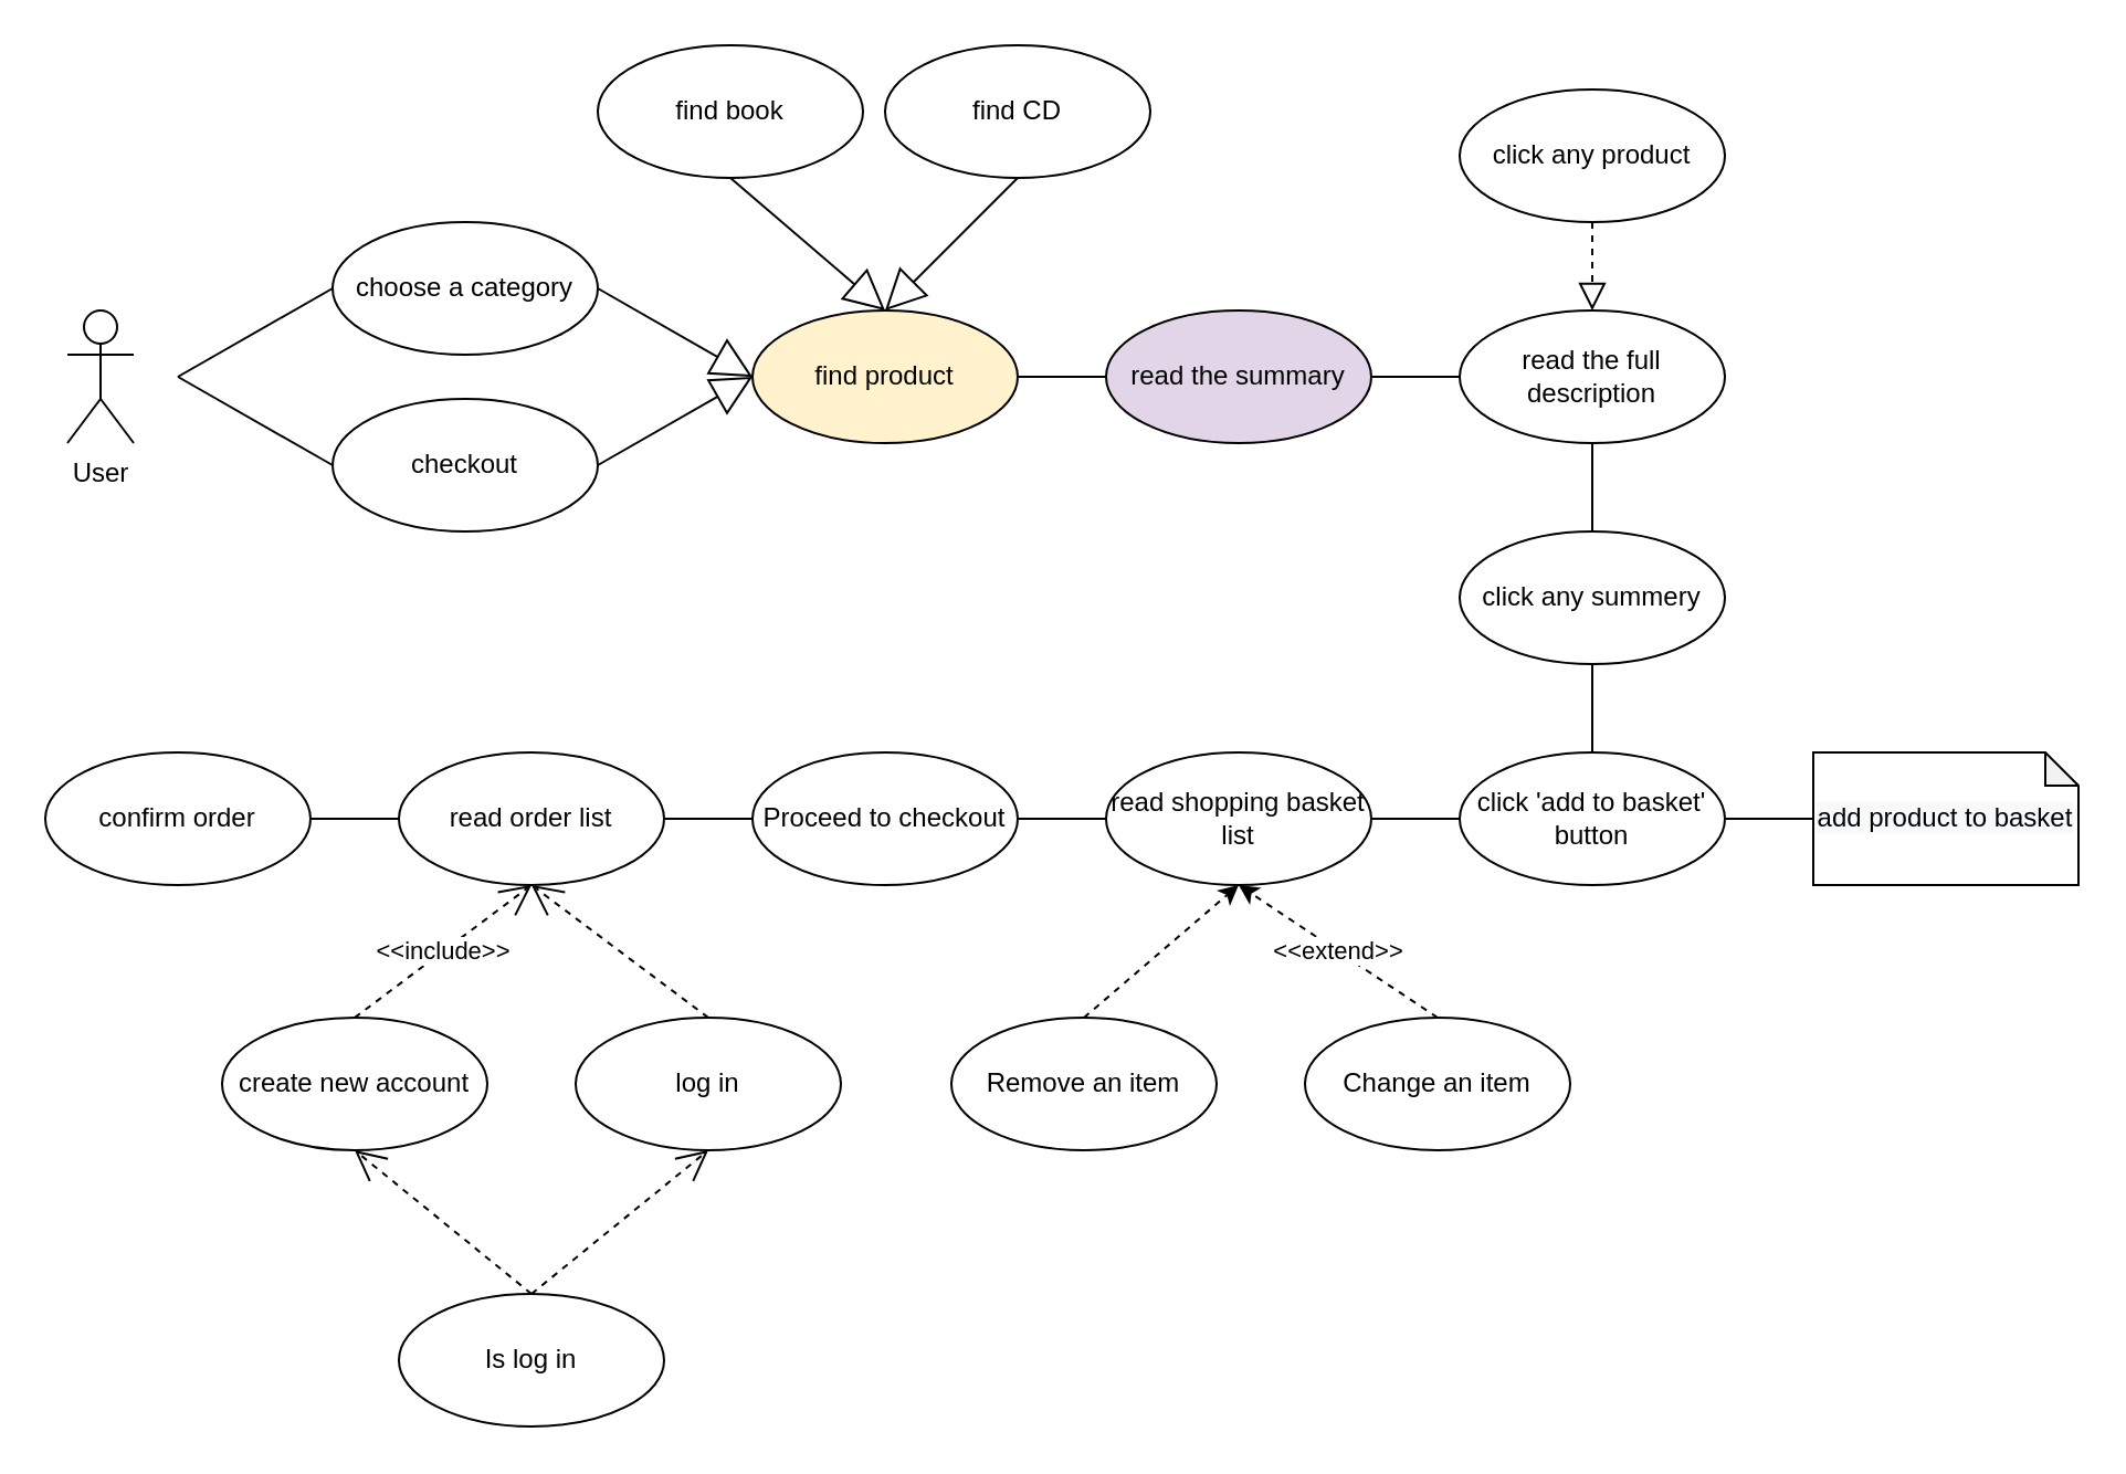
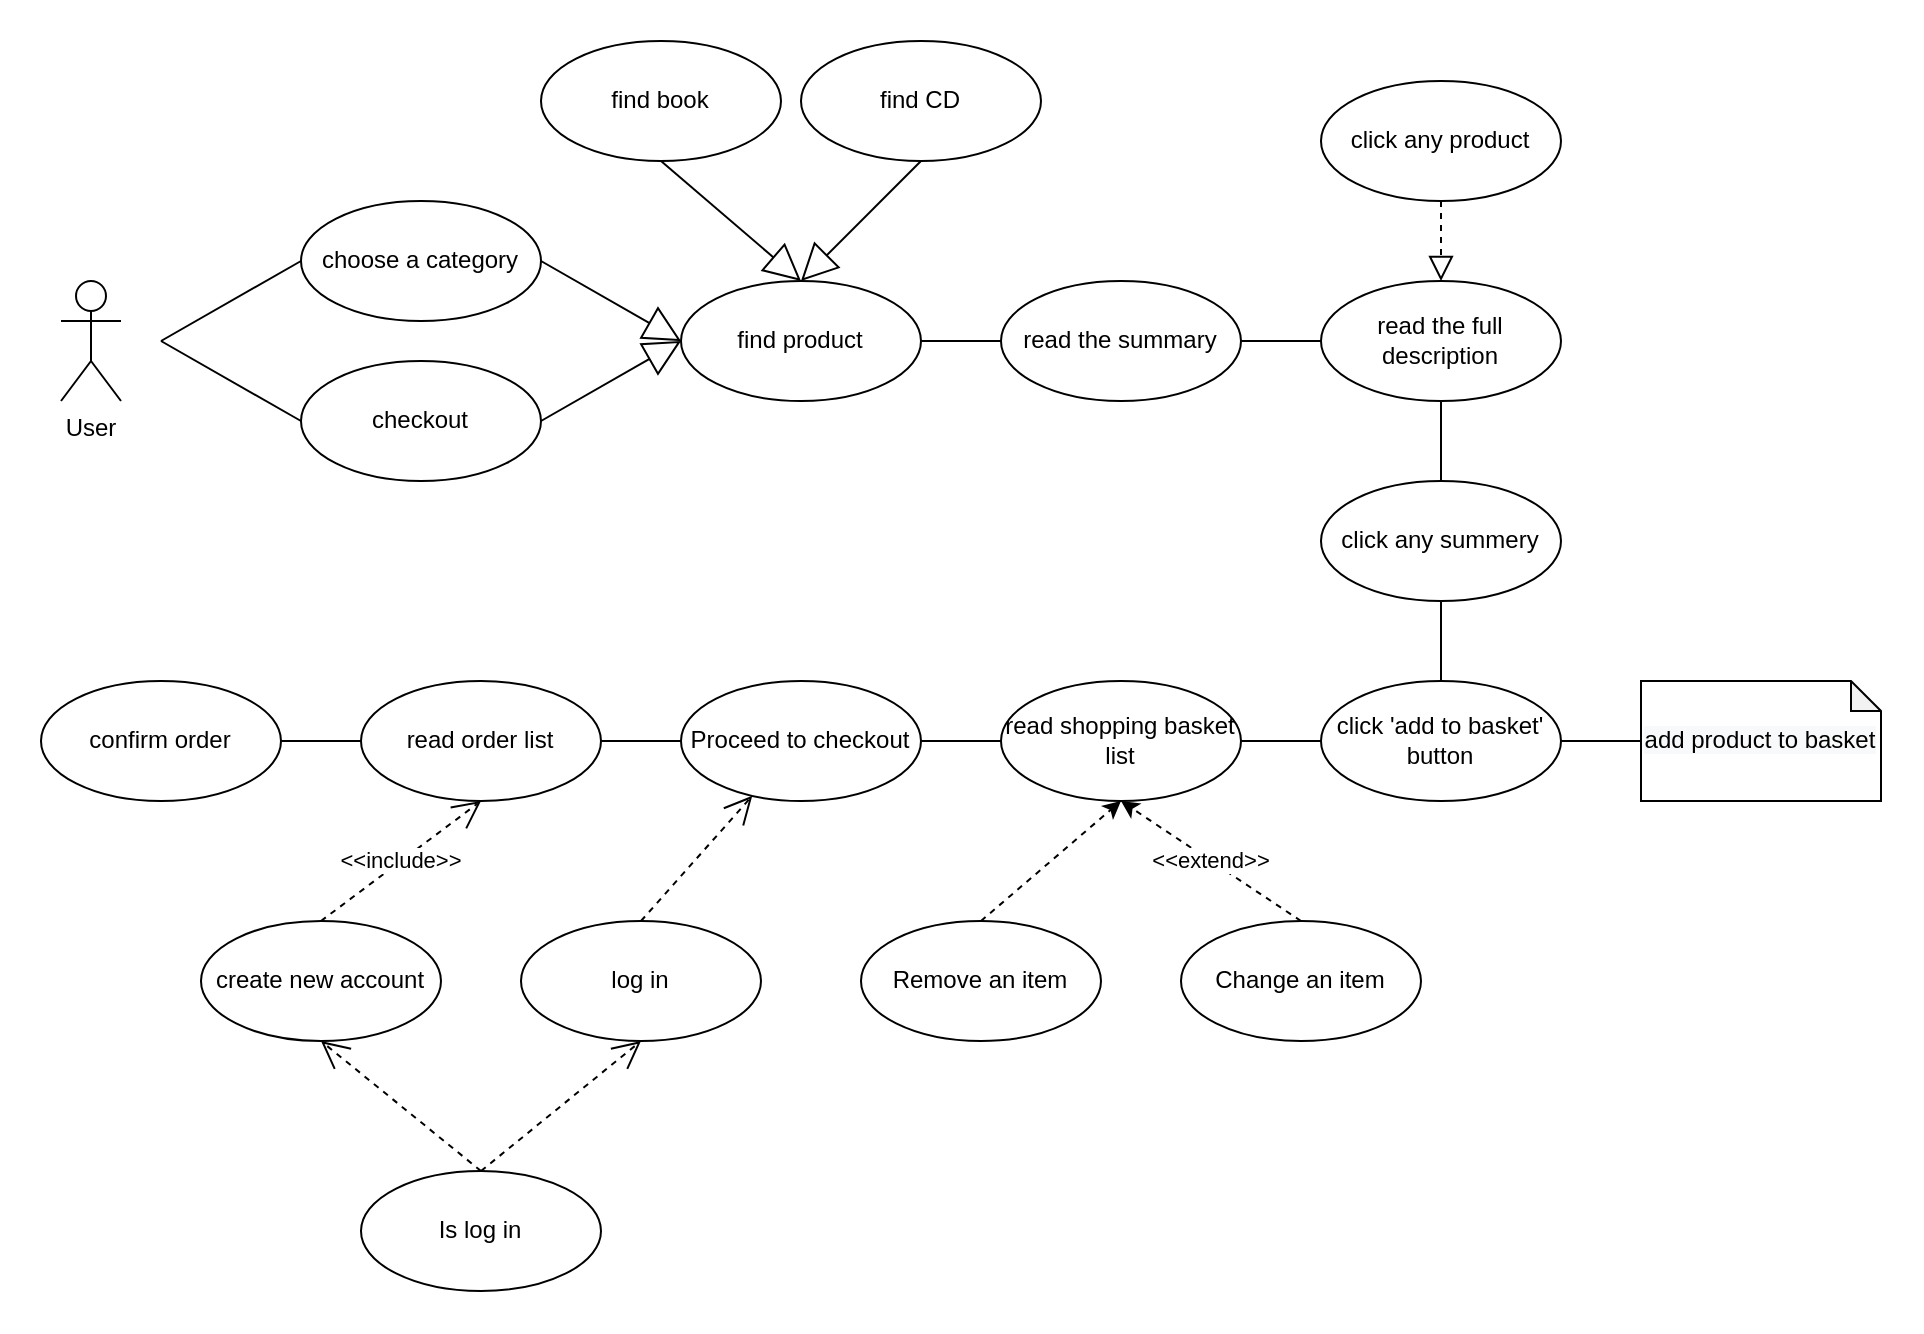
  <mxCell id="0" />
  <mxCell id="1" parent="0" />
  <mxCell id="2" value="User" style="shape=umlActor;verticalLabelPosition=bottom;verticalAlign=top;html=1;outlineConnect=0;" vertex="1" parent="1"><mxGeometry x="30" y="140" width="30" height="60" as="geometry" /></mxCell>
  <mxCell id="3" value="find book" style="ellipse;whiteSpace=wrap;html=1;" vertex="1" parent="1"><mxGeometry x="270" y="20" width="120" height="60" as="geometry" /></mxCell>
  <mxCell id="4" value="find CD" style="ellipse;whiteSpace=wrap;html=1;" vertex="1" parent="1"><mxGeometry x="400" y="20" width="120" height="60" as="geometry" /></mxCell>
  <mxCell id="5" value="" style="endArrow=block;endSize=16;endFill=0;html=1;rounded=0;exitX=0.5;exitY=1;exitDx=0;exitDy=0;entryX=0.5;entryY=0;entryDx=0;entryDy=0;" edge="1" parent="1" source="3" target="7"><mxGeometry width="160" relative="1" as="geometry"><mxPoint x="120" y="320" as="sourcePoint" /><mxPoint x="230" y="160" as="targetPoint" /></mxGeometry></mxCell>
  <mxCell id="6" value="" style="endArrow=block;endSize=16;endFill=0;html=1;rounded=0;exitX=0.5;exitY=1;exitDx=0;exitDy=0;entryX=0.5;entryY=0;entryDx=0;entryDy=0;" edge="1" parent="1" source="4" target="7"><mxGeometry width="160" relative="1" as="geometry"><mxPoint x="410" y="340" as="sourcePoint" /><mxPoint x="230" y="160" as="targetPoint" /></mxGeometry></mxCell>
- <mxCell id="7" value="find product" style="ellipse;whiteSpace=wrap;html=1;fillColor=#fff2cc;" vertex="1" parent="1"><mxGeometry x="340" y="140" width="120" height="60" as="geometry" /></mxCell>
+ <mxCell id="7" value="find product" style="ellipse;whiteSpace=wrap;html=1;" vertex="1" parent="1"><mxGeometry x="340" y="140" width="120" height="60" as="geometry" /></mxCell>
  <mxCell id="8" value="choose a category" style="ellipse;whiteSpace=wrap;html=1;" vertex="1" parent="1"><mxGeometry x="150" y="100" width="120" height="60" as="geometry" /></mxCell>
  <mxCell id="9" value="checkout" style="ellipse;whiteSpace=wrap;html=1;" vertex="1" parent="1"><mxGeometry x="150" y="180" width="120" height="60" as="geometry" /></mxCell>
  <mxCell id="10" value="" style="endArrow=none;html=1;rounded=0;entryX=0;entryY=0.5;entryDx=0;entryDy=0;" edge="1" parent="1" target="8"><mxGeometry width="50" height="50" relative="1" as="geometry"><mxPoint x="80" y="170" as="sourcePoint" /><mxPoint x="420" y="330" as="targetPoint" /></mxGeometry></mxCell>
  <mxCell id="11" value="" style="endArrow=none;html=1;rounded=0;entryX=0;entryY=0.5;entryDx=0;entryDy=0;" edge="1" parent="1" target="9"><mxGeometry width="50" height="50" relative="1" as="geometry"><mxPoint x="80" y="170" as="sourcePoint" /><mxPoint x="420" y="330" as="targetPoint" /></mxGeometry></mxCell>
  <mxCell id="12" style="edgeStyle=orthogonalEdgeStyle;rounded=0;orthogonalLoop=1;jettySize=auto;html=1;exitX=0.5;exitY=1;exitDx=0;exitDy=0;" edge="1" parent="1" source="9" target="9"><mxGeometry relative="1" as="geometry" /></mxCell>
  <mxCell id="13" value="" style="endArrow=none;html=1;rounded=0;entryX=1;entryY=0.5;entryDx=0;entryDy=0;exitX=0;exitY=0.5;exitDx=0;exitDy=0;" edge="1" parent="1" source="14" target="7"><mxGeometry width="50" height="50" relative="1" as="geometry"><mxPoint x="530" y="170" as="sourcePoint" /><mxPoint x="420" y="330" as="targetPoint" /></mxGeometry></mxCell>
- <mxCell id="14" value="read the summary" style="ellipse;whiteSpace=wrap;html=1;fillColor=#e1d5e7;" vertex="1" parent="1"><mxGeometry x="500" y="140" width="120" height="60" as="geometry" /></mxCell>
+ <mxCell id="14" value="read the summary" style="ellipse;whiteSpace=wrap;html=1;" vertex="1" parent="1"><mxGeometry x="500" y="140" width="120" height="60" as="geometry" /></mxCell>
  <mxCell id="15" value="" style="endArrow=block;endSize=16;endFill=0;html=1;rounded=0;exitX=1;exitY=0.5;exitDx=0;exitDy=0;" edge="1" parent="1" source="9"><mxGeometry width="160" relative="1" as="geometry"><mxPoint x="340" y="90" as="sourcePoint" /><mxPoint x="340" y="170" as="targetPoint" /></mxGeometry></mxCell>
  <mxCell id="16" value="" style="endArrow=block;endSize=16;endFill=0;html=1;rounded=0;exitX=1;exitY=0.5;exitDx=0;exitDy=0;entryX=0;entryY=0.5;entryDx=0;entryDy=0;" edge="1" parent="1" source="8" target="7"><mxGeometry width="160" relative="1" as="geometry"><mxPoint x="350" y="100" as="sourcePoint" /><mxPoint x="420" y="160" as="targetPoint" /></mxGeometry></mxCell>
  <mxCell id="17" value="click any product" style="ellipse;whiteSpace=wrap;html=1;" vertex="1" parent="1"><mxGeometry x="660" y="40" width="120" height="60" as="geometry" /></mxCell>
  <mxCell id="18" style="endArrow=none;html=1;rounded=0;exitX=0.5;exitY=1;exitDx=0;exitDy=0;entryX=0.5;entryY=0;entryDx=0;entryDy=0;" edge="1" parent="1" source="19" target="20"><mxGeometry relative="1" as="geometry" /></mxCell>
  <mxCell id="19" value="read the full description" style="ellipse;whiteSpace=wrap;html=1;" vertex="1" parent="1"><mxGeometry x="660" y="140" width="120" height="60" as="geometry" /></mxCell>
  <mxCell id="20" value="click any summery" style="ellipse;whiteSpace=wrap;html=1;" vertex="1" parent="1"><mxGeometry x="660" y="240" width="120" height="60" as="geometry" /></mxCell>
  <mxCell id="21" value="click 'add to basket' button" style="ellipse;whiteSpace=wrap;html=1;" vertex="1" parent="1"><mxGeometry x="660" y="340" width="120" height="60" as="geometry" /></mxCell>
  <mxCell id="22" value="read shopping basket list" style="ellipse;whiteSpace=wrap;html=1;" vertex="1" parent="1"><mxGeometry x="500" y="340" width="120" height="60" as="geometry" /></mxCell>
  <mxCell id="23" value="Remove an item" style="ellipse;whiteSpace=wrap;html=1;" vertex="1" parent="1"><mxGeometry x="430" y="460" width="120" height="60" as="geometry" /></mxCell>
  <mxCell id="24" value="Change an item" style="ellipse;whiteSpace=wrap;html=1;" vertex="1" parent="1"><mxGeometry x="590" y="460" width="120" height="60" as="geometry" /></mxCell>
  <mxCell id="25" value="Proceed to checkout" style="ellipse;whiteSpace=wrap;html=1;" vertex="1" parent="1"><mxGeometry x="340" y="340" width="120" height="60" as="geometry" /></mxCell>
  <mxCell id="26" style="endArrow=none;html=1;rounded=0;exitX=0;exitY=0.5;exitDx=0;exitDy=0;entryX=1;entryY=0.5;entryDx=0;entryDy=0;" edge="1" parent="1" source="27" target="28"><mxGeometry relative="1" as="geometry" /></mxCell>
  <mxCell id="27" value="read order list" style="ellipse;whiteSpace=wrap;html=1;" vertex="1" parent="1"><mxGeometry x="180" y="340" width="120" height="60" as="geometry" /></mxCell>
  <mxCell id="28" value="confirm order" style="ellipse;whiteSpace=wrap;html=1;" vertex="1" parent="1"><mxGeometry x="20" y="340" width="120" height="60" as="geometry" /></mxCell>
  <mxCell id="29" value="Is log in" style="ellipse;whiteSpace=wrap;html=1;" vertex="1" parent="1"><mxGeometry x="180" y="585" width="120" height="60" as="geometry" /></mxCell>
  <mxCell id="30" value="create new account" style="ellipse;whiteSpace=wrap;html=1;" vertex="1" parent="1"><mxGeometry x="100" y="460" width="120" height="60" as="geometry" /></mxCell>
  <mxCell id="31" value="log in" style="ellipse;whiteSpace=wrap;html=1;" vertex="1" parent="1"><mxGeometry x="260" y="460" width="120" height="60" as="geometry" /></mxCell>
- <mxCell id="32" value="" style="endArrow=open;endSize=12;dashed=1;html=1;rounded=0;exitX=0.5;exitY=0;exitDx=0;exitDy=0;entryX=0.5;entryY=1;entryDx=0;entryDy=0;" edge="1" parent="1" source="31" target="27"><mxGeometry width="160" relative="1" as="geometry"><mxPoint x="910" y="360" as="sourcePoint" /><mxPoint x="1070" y="360" as="targetPoint" /></mxGeometry></mxCell>
+ <mxCell id="32" value="" style="endArrow=open;endSize=12;dashed=1;html=1;rounded=0;exitX=0.5;exitY=0;exitDx=0;exitDy=0;" edge="1" parent="1" source="31" target="25"><mxGeometry width="160" relative="1" as="geometry"><mxPoint x="910" y="360" as="sourcePoint" /><mxPoint x="1070" y="360" as="targetPoint" /></mxGeometry></mxCell>
  <mxCell id="33" value="&amp;lt;&amp;lt;include&amp;gt;&amp;gt;" style="endArrow=open;endSize=12;dashed=1;html=1;rounded=0;exitX=0.5;exitY=0;exitDx=0;exitDy=0;entryX=0.5;entryY=1;entryDx=0;entryDy=0;" edge="1" parent="1" source="30" target="27"><mxGeometry width="160" relative="1" as="geometry"><mxPoint x="920" y="360" as="sourcePoint" /><mxPoint x="1080" y="360" as="targetPoint" /></mxGeometry></mxCell>
  <mxCell id="34" value="" style="endArrow=open;endSize=12;dashed=1;html=1;rounded=0;exitX=0.5;exitY=0;exitDx=0;exitDy=0;entryX=0.5;entryY=1;entryDx=0;entryDy=0;" edge="1" parent="1" source="29" target="31"><mxGeometry width="160" relative="1" as="geometry"><mxPoint x="830" y="720" as="sourcePoint" /><mxPoint x="790" y="680" as="targetPoint" /></mxGeometry></mxCell>
  <mxCell id="35" value="" style="endArrow=open;endSize=12;dashed=1;html=1;rounded=0;exitX=0.5;exitY=0;exitDx=0;exitDy=0;entryX=0.5;entryY=1;entryDx=0;entryDy=0;" edge="1" parent="1" source="29" target="30"><mxGeometry width="160" relative="1" as="geometry"><mxPoint x="840" y="730" as="sourcePoint" /><mxPoint x="800" y="690" as="targetPoint" /></mxGeometry></mxCell>
  <mxCell id="36" value="&amp;lt;&amp;lt;extend&amp;gt;&amp;gt;" style="endArrow=classic;endSize=6;dashed=1;html=1;rounded=0;exitX=0.5;exitY=0;exitDx=0;exitDy=0;entryX=0.5;entryY=1;entryDx=0;entryDy=0;" edge="1" parent="1" source="24" target="22"><mxGeometry width="160" relative="1" as="geometry"><mxPoint x="830" y="640" as="sourcePoint" /><mxPoint x="790" y="490" as="targetPoint" /></mxGeometry></mxCell>
  <mxCell id="37" value="" style="endArrow=classic;endSize=6;dashed=1;html=1;rounded=0;exitX=0.5;exitY=0;exitDx=0;exitDy=0;entryX=0.5;entryY=1;entryDx=0;entryDy=0;" edge="1" parent="1" source="23" target="22"><mxGeometry width="160" relative="1" as="geometry"><mxPoint x="840" y="650" as="sourcePoint" /><mxPoint x="800" y="690" as="targetPoint" /></mxGeometry></mxCell>
  <mxCell id="38" style="endArrow=none;html=1;rounded=0;exitX=0;exitY=0.5;exitDx=0;exitDy=0;entryX=1;entryY=0.5;entryDx=0;entryDy=0;" edge="1" parent="1" source="22" target="25"><mxGeometry relative="1" as="geometry"><mxPoint x="730" y="210" as="sourcePoint" /><mxPoint x="730" y="250" as="targetPoint" /></mxGeometry></mxCell>
  <mxCell id="39" style="endArrow=none;html=1;rounded=0;exitX=0;exitY=0.5;exitDx=0;exitDy=0;entryX=1;entryY=0.5;entryDx=0;entryDy=0;" edge="1" parent="1" source="25" target="27"><mxGeometry relative="1" as="geometry"><mxPoint x="740" y="220" as="sourcePoint" /><mxPoint x="740" y="260" as="targetPoint" /></mxGeometry></mxCell>
  <mxCell id="40" style="endArrow=none;html=1;rounded=0;exitX=0;exitY=0.5;exitDx=0;exitDy=0;entryX=1;entryY=0.5;entryDx=0;entryDy=0;" edge="1" parent="1" source="21" target="22"><mxGeometry relative="1" as="geometry"><mxPoint x="750" y="230" as="sourcePoint" /><mxPoint x="750" y="270" as="targetPoint" /></mxGeometry></mxCell>
  <mxCell id="41" style="endArrow=none;html=1;rounded=0;exitX=0.5;exitY=1;exitDx=0;exitDy=0;entryX=0.5;entryY=0;entryDx=0;entryDy=0;" edge="1" parent="1" source="20" target="21"><mxGeometry relative="1" as="geometry"><mxPoint x="760" y="240" as="sourcePoint" /><mxPoint x="760" y="280" as="targetPoint" /></mxGeometry></mxCell>
  <mxCell id="42" style="endArrow=none;html=1;rounded=0;exitX=0;exitY=0.5;exitDx=0;exitDy=0;entryX=1;entryY=0.5;entryDx=0;entryDy=0;exitPerimeter=0;" edge="1" parent="1" source="45" target="21"><mxGeometry relative="1" as="geometry"><mxPoint x="820" y="370" as="sourcePoint" /><mxPoint x="730" y="550" as="targetPoint" /></mxGeometry></mxCell>
  <mxCell id="43" value="" style="endArrow=block;endSize=10;endFill=0;dashed=1;html=1;rounded=0;exitX=0.5;exitY=1;exitDx=0;exitDy=0;entryX=0.5;entryY=0;entryDx=0;entryDy=0;" edge="1" parent="1" source="17" target="19"><mxGeometry width="160" relative="1" as="geometry"><mxPoint x="830" y="440" as="sourcePoint" /><mxPoint x="790" y="480" as="targetPoint" /></mxGeometry></mxCell>
  <mxCell id="44" value="" style="endArrow=none;html=1;rounded=0;exitX=0;exitY=0.5;exitDx=0;exitDy=0;" edge="1" parent="1" source="19"><mxGeometry width="50" height="50" relative="1" as="geometry"><mxPoint x="510" y="180" as="sourcePoint" /><mxPoint x="620" y="170" as="targetPoint" /></mxGeometry></mxCell>
  <mxCell id="45" value="&#10;&#10;&lt;span style=&quot;color: rgb(0, 0, 0); font-family: helvetica; font-size: 12px; font-style: normal; font-weight: 400; letter-spacing: normal; text-align: center; text-indent: 0px; text-transform: none; word-spacing: 0px; background-color: rgb(248, 249, 250); display: inline; float: none;&quot;&gt;add product to basket&lt;/span&gt;&#10;&#10;" style="shape=note;whiteSpace=wrap;html=1;backgroundOutline=1;darkOpacity=0.05;size=15;" vertex="1" parent="1"><mxGeometry x="820" y="340" width="120" height="60" as="geometry" /></mxCell>
